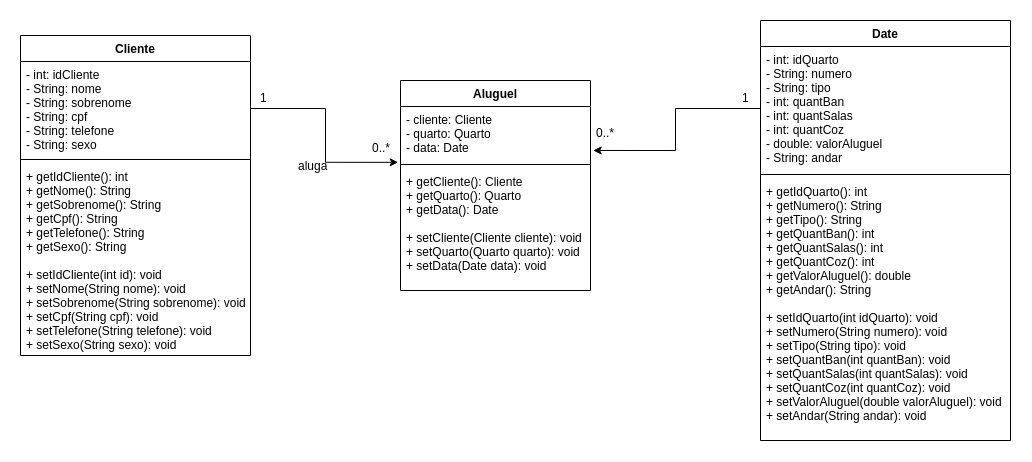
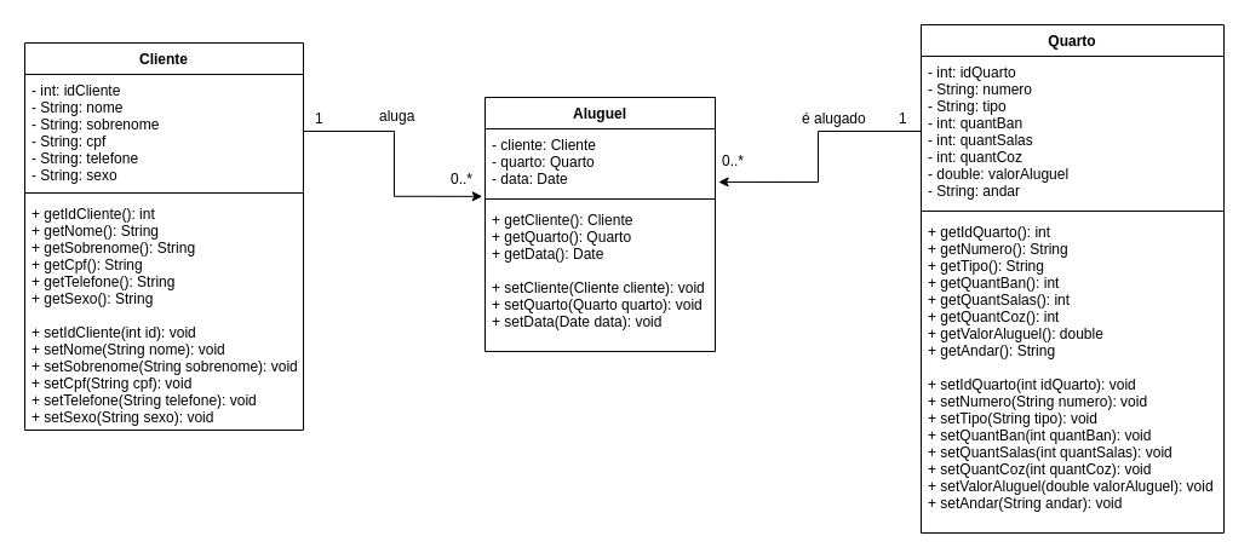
  <mxCell id="0" />
  <mxCell id="1" parent="0" />
  <mxCell id="2" value="Cliente" style="swimlane;fontStyle=1;align=center;verticalAlign=top;childLayout=stackLayout;horizontal=1;startSize=26;horizontalStack=0;resizeParent=1;resizeParentMax=0;resizeLast=0;collapsible=1;marginBottom=0;" parent="1" vertex="1"><mxGeometry x="20" y="35" width="230" height="320" as="geometry"><mxRectangle x="20" y="310" width="70" height="26" as="alternateBounds" /></mxGeometry></mxCell>
  <mxCell id="3" value="- int: idCliente&#10;- String: nome&#10;- String: sobrenome&#10;- String: cpf&#10;- String: telefone&#10;- String: sexo&#10;" style="text;strokeColor=none;fillColor=none;align=left;verticalAlign=top;spacingLeft=4;spacingRight=4;overflow=hidden;rotatable=0;points=[[0,0.5],[1,0.5]];portConstraint=eastwest;" parent="2" vertex="1"><mxGeometry y="26" width="230" height="94" as="geometry" /></mxCell>
  <mxCell id="4" value="" style="line;strokeWidth=1;fillColor=none;align=left;verticalAlign=middle;spacingTop=-1;spacingLeft=3;spacingRight=3;rotatable=0;labelPosition=right;points=[];portConstraint=eastwest;" parent="2" vertex="1"><mxGeometry y="120" width="230" height="8" as="geometry" /></mxCell>
  <mxCell id="5" value="+ getIdCliente(): int&#10;+ getNome(): String&#10;+ getSobrenome(): String&#10;+ getCpf(): String&#10;+ getTelefone(): String&#10;+ getSexo(): String&#10;&#10;+ setIdCliente(int id): void&#10;+ setNome(String nome): void&#10;+ setSobrenome(String sobrenome): void&#10;+ setCpf(String cpf): void&#10;+ setTelefone(String telefone): void&#10;+ setSexo(String sexo): void" style="text;strokeColor=none;fillColor=none;align=left;verticalAlign=top;spacingLeft=4;spacingRight=4;overflow=hidden;rotatable=0;points=[[0,0.5],[1,0.5]];portConstraint=eastwest;" parent="2" vertex="1"><mxGeometry y="128" width="230" height="192" as="geometry" /></mxCell>
- <mxCell id="6" value="Date" style="swimlane;fontStyle=1;align=center;verticalAlign=top;childLayout=stackLayout;horizontal=1;startSize=26;horizontalStack=0;resizeParent=1;resizeParentMax=0;resizeLast=0;collapsible=1;marginBottom=0;" parent="1" vertex="1"><mxGeometry x="760" y="20" width="250" height="420" as="geometry" /></mxCell>
+ <mxCell id="6" value="Quarto" style="swimlane;fontStyle=1;align=center;verticalAlign=top;childLayout=stackLayout;horizontal=1;startSize=26;horizontalStack=0;resizeParent=1;resizeParentMax=0;resizeLast=0;collapsible=1;marginBottom=0;" parent="1" vertex="1"><mxGeometry x="760" y="20" width="250" height="420" as="geometry" /></mxCell>
  <mxCell id="7" value="- int: idQuarto&#10;- String: numero&#10;- String: tipo&#10;- int: quantBan&#10;- int: quantSalas&#10;- int: quantCoz&#10;- double: valorAluguel&#10;- String: andar&#10;" style="text;strokeColor=none;fillColor=none;align=left;verticalAlign=top;spacingLeft=4;spacingRight=4;overflow=hidden;rotatable=0;points=[[0,0.5],[1,0.5]];portConstraint=eastwest;" parent="6" vertex="1"><mxGeometry y="26" width="250" height="124" as="geometry" /></mxCell>
  <mxCell id="8" value="" style="line;strokeWidth=1;fillColor=none;align=left;verticalAlign=middle;spacingTop=-1;spacingLeft=3;spacingRight=3;rotatable=0;labelPosition=right;points=[];portConstraint=eastwest;" parent="6" vertex="1"><mxGeometry y="150" width="250" height="8" as="geometry" /></mxCell>
  <mxCell id="9" value="+ getIdQuarto(): int&#10;+ getNumero(): String&#10;+ getTipo(): String&#10;+ getQuantBan(): int&#10;+ getQuantSalas(): int&#10;+ getQuantCoz(): int&#10;+ getValorAluguel(): double&#10;+ getAndar(): String&#10;&#10;+ setIdQuarto(int idQuarto): void&#10;+ setNumero(String numero): void&#10;+ setTipo(String tipo): void&#10;+ setQuantBan(int quantBan): void&#10;+ setQuantSalas(int quantSalas): void&#10;+ setQuantCoz(int quantCoz): void&#10;+ setValorAluguel(double valorAluguel): void&#10;+ setAndar(String andar): void&#10;" style="text;strokeColor=none;fillColor=none;align=left;verticalAlign=top;spacingLeft=4;spacingRight=4;overflow=hidden;rotatable=0;points=[[0,0.5],[1,0.5]];portConstraint=eastwest;" parent="6" vertex="1"><mxGeometry y="158" width="250" height="262" as="geometry" /></mxCell>
  <mxCell id="10" value="Aluguel&#10;" style="swimlane;fontStyle=1;align=center;verticalAlign=top;childLayout=stackLayout;horizontal=1;startSize=26;horizontalStack=0;resizeParent=1;resizeParentMax=0;resizeLast=0;collapsible=1;marginBottom=0;" parent="1" vertex="1"><mxGeometry x="400" y="80" width="190" height="210" as="geometry" /></mxCell>
  <mxCell id="11" value="- cliente: Cliente&#10;- quarto: Quarto&#10;- data: Date&#10;" style="text;strokeColor=none;fillColor=none;align=left;verticalAlign=top;spacingLeft=4;spacingRight=4;overflow=hidden;rotatable=0;points=[[0,0.5],[1,0.5]];portConstraint=eastwest;" parent="10" vertex="1"><mxGeometry y="26" width="190" height="54" as="geometry" /></mxCell>
  <mxCell id="12" value="" style="line;strokeWidth=1;fillColor=none;align=left;verticalAlign=middle;spacingTop=-1;spacingLeft=3;spacingRight=3;rotatable=0;labelPosition=right;points=[];portConstraint=eastwest;" parent="10" vertex="1"><mxGeometry y="80" width="190" height="8" as="geometry" /></mxCell>
  <mxCell id="13" value="+ getCliente(): Cliente&#10;+ getQuarto(): Quarto&#10;+ getData(): Date&#10;&#10;+ setCliente(Cliente cliente): void&#10;+ setQuarto(Quarto quarto): void&#10;+ setData(Date data): void&#10;" style="text;strokeColor=none;fillColor=none;align=left;verticalAlign=top;spacingLeft=4;spacingRight=4;overflow=hidden;rotatable=0;points=[[0,0.5],[1,0.5]];portConstraint=eastwest;" parent="10" vertex="1"><mxGeometry y="88" width="190" height="122" as="geometry" /></mxCell>
  <mxCell id="14" style="edgeStyle=orthogonalEdgeStyle;rounded=0;orthogonalLoop=1;jettySize=auto;html=1;entryX=-0.012;entryY=1.034;entryDx=0;entryDy=0;entryPerimeter=0;" parent="1" source="3" target="11" edge="1"><mxGeometry relative="1" as="geometry" /></mxCell>
  <mxCell id="15" style="edgeStyle=orthogonalEdgeStyle;rounded=0;orthogonalLoop=1;jettySize=auto;html=1;entryX=1.014;entryY=0.814;entryDx=0;entryDy=0;entryPerimeter=0;" parent="1" source="7" target="11" edge="1"><mxGeometry relative="1" as="geometry" /></mxCell>
  <mxCell id="16" value="0..*" style="text;html=1;resizable=0;points=[];autosize=1;align=left;verticalAlign=top;spacingTop=-4;" parent="1" vertex="1"><mxGeometry x="370" y="138" width="30" height="20" as="geometry" /></mxCell>
  <mxCell id="17" value="0..*" style="text;html=1;resizable=0;points=[];autosize=1;align=left;verticalAlign=top;spacingTop=-4;" parent="1" vertex="1"><mxGeometry x="594" y="123" width="30" height="20" as="geometry" /></mxCell>
  <mxCell id="18" value="1" style="text;html=1;resizable=0;points=[];autosize=1;align=left;verticalAlign=top;spacingTop=-4;" parent="1" vertex="1"><mxGeometry x="740" y="88" width="20" height="20" as="geometry" /></mxCell>
  <mxCell id="19" value="1" style="text;html=1;resizable=0;points=[];autosize=1;align=left;verticalAlign=top;spacingTop=-4;" parent="1" vertex="1"><mxGeometry x="258" y="88" width="20" height="20" as="geometry" /></mxCell>
- <mxCell id="20" value="aluga" style="text;html=1;resizable=0;points=[];autosize=1;align=left;verticalAlign=top;spacingTop=-4;" parent="1" vertex="1"><mxGeometry x="296" y="156" width="40" height="20" as="geometry" /></mxCell>
+ <mxCell id="20" value="aluga" style="text;html=1;resizable=0;points=[];autosize=1;align=left;verticalAlign=top;spacingTop=-4;" parent="1" vertex="1"><mxGeometry x="311" y="86" width="40" height="20" as="geometry" /></mxCell>
+ <mxCell id="21" value="é alugado" style="text;html=1;resizable=0;points=[];autosize=1;align=left;verticalAlign=top;spacingTop=-4;" parent="1" vertex="1"><mxGeometry x="660" y="88" width="70" height="20" as="geometry" /></mxCell>
